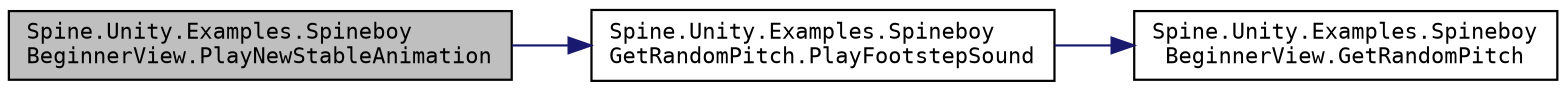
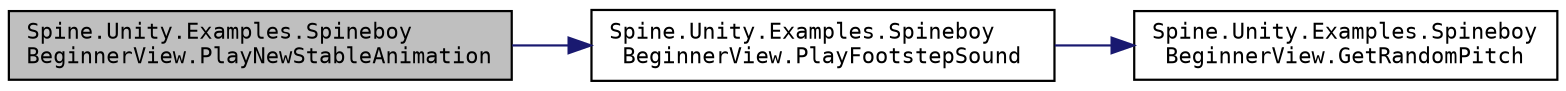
  digraph {
    rankdir=LR
    fontname="DejaVu Sans Mono"
    node [color=black fillcolor=white fontname="DejaVu Sans Mono" fontsize=10 shape=record style=filled]
    edge [color=midnightblue fontname="DejaVu Sans Mono" fontsize=10 labelfontname=Helvetica labelfontsize=10 style=solid]
    n1 [fillcolor=grey75 fontcolor=black height=0.2 label="Spine.Unity.Examples.Spineboy\lBeginnerView.PlayNewStableAnimation" width=0.4]
-   n2 [height=0.2 label="Spine.Unity.Examples.Spineboy\lGetRandomPitch.PlayFootstepSound" width=0.4]
+   n2 [height=0.2 label="Spine.Unity.Examples.Spineboy\lBeginnerView.PlayFootstepSound" width=0.4]
    n3 [height=0.2 label="Spine.Unity.Examples.Spineboy\lBeginnerView.GetRandomPitch" width=0.4]
    n1 -> n2
    n2 -> n3
  }
